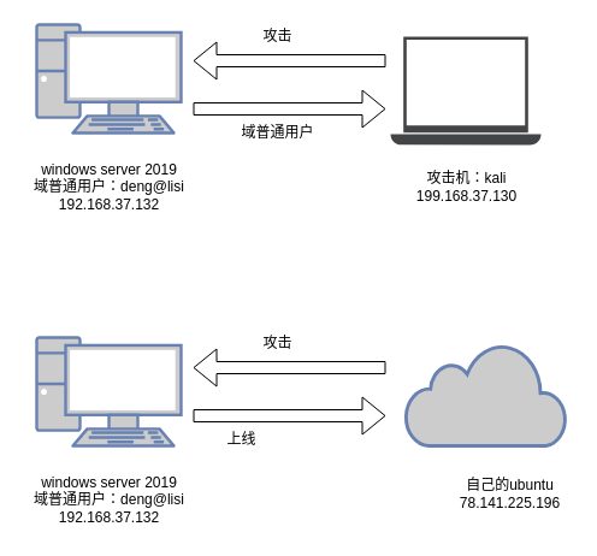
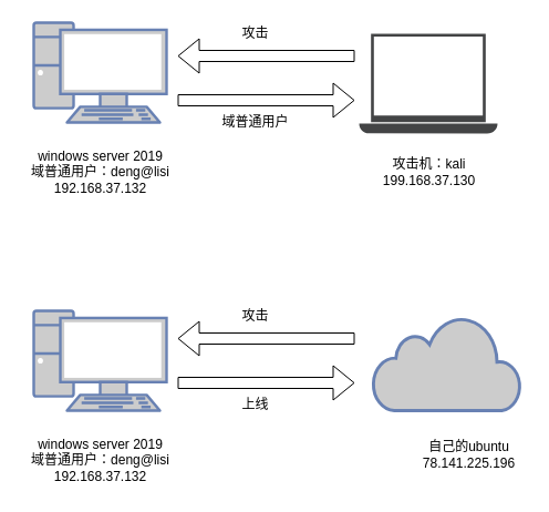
  <mxCell id="0" />
  <mxCell id="1" parent="0" />
  <mxCell id="2" value="" style="fontColor=#0066CC;verticalAlign=top;verticalLabelPosition=bottom;labelPosition=center;align=center;html=1;outlineConnect=0;fillColor=#CCCCCC;strokeColor=#6881B3;gradientColor=none;gradientDirection=north;strokeWidth=2;shape=mxgraph.networks.pc;" vertex="1" parent="1"><mxGeometry x="30" y="20" width="120" height="90" as="geometry" /></mxCell>
  <mxCell id="3" value="" style="pointerEvents=1;shadow=0;dashed=0;html=1;strokeColor=none;fillColor=#434445;aspect=fixed;labelPosition=center;verticalLabelPosition=bottom;verticalAlign=top;align=center;outlineConnect=0;shape=mxgraph.vvd.laptop;" vertex="1" parent="1"><mxGeometry x="324" y="30" width="125" height="90" as="geometry" /></mxCell>
  <mxCell id="4" value="" style="shape=flexArrow;endArrow=classic;html=1;" edge="1" parent="1"><mxGeometry width="50" height="50" relative="1" as="geometry"><mxPoint x="160" y="90" as="sourcePoint" /><mxPoint x="320" y="90" as="targetPoint" /></mxGeometry></mxCell>
  <mxCell id="5" value="" style="shape=flexArrow;endArrow=classic;html=1;" edge="1" parent="1"><mxGeometry width="50" height="50" relative="1" as="geometry"><mxPoint x="320" y="50" as="sourcePoint" /><mxPoint x="160" y="50" as="targetPoint" /></mxGeometry></mxCell>
  <mxCell id="6" value="域普通用户" style="text;html=1;align=center;verticalAlign=middle;resizable=0;points=[];autosize=1;strokeColor=none;" vertex="1" parent="1"><mxGeometry x="185" y="100" width="90" height="20" as="geometry" /></mxCell>
  <mxCell id="7" value="攻击" style="text;html=1;align=center;verticalAlign=middle;resizable=0;points=[];autosize=1;strokeColor=none;" vertex="1" parent="1"><mxGeometry x="210" y="20" width="40" height="20" as="geometry" /></mxCell>
  <mxCell id="8" value="&lt;font style=&quot;vertical-align: inherit&quot;&gt;&lt;font style=&quot;vertical-align: inherit&quot;&gt;windows server 2019&lt;/font&gt;&lt;/font&gt;&lt;br&gt;&lt;font style=&quot;vertical-align: inherit&quot;&gt;&lt;font style=&quot;vertical-align: inherit&quot;&gt;域普通用户：deng@lisi &lt;/font&gt;&lt;/font&gt;&lt;br&gt;&lt;font style=&quot;vertical-align: inherit&quot;&gt;&lt;font style=&quot;vertical-align: inherit&quot;&gt;192.168.37.132&lt;/font&gt;&lt;/font&gt;" style="text;html=1;align=center;verticalAlign=middle;resizable=0;points=[];autosize=1;strokeColor=none;" vertex="1" parent="1"><mxGeometry x="20" y="130" width="140" height="50" as="geometry" /></mxCell>
  <mxCell id="9" value="攻击机：kali&lt;br&gt;199.168.37.130" style="text;html=1;align=center;verticalAlign=middle;resizable=0;points=[];autosize=1;strokeColor=none;" vertex="1" parent="1"><mxGeometry x="336.5" y="140" width="100" height="30" as="geometry" /></mxCell>
  <mxCell id="10" value="" style="fontColor=#0066CC;verticalAlign=top;verticalLabelPosition=bottom;labelPosition=center;align=center;html=1;outlineConnect=0;fillColor=#CCCCCC;strokeColor=#6881B3;gradientColor=none;gradientDirection=north;strokeWidth=2;shape=mxgraph.networks.pc;" vertex="1" parent="1"><mxGeometry x="30" y="280" width="120" height="90" as="geometry" /></mxCell>
  <mxCell id="11" value="&lt;font style=&quot;vertical-align: inherit&quot;&gt;&lt;font style=&quot;vertical-align: inherit&quot;&gt;windows server 2019&lt;/font&gt;&lt;/font&gt;&lt;br&gt;&lt;font style=&quot;vertical-align: inherit&quot;&gt;&lt;font style=&quot;vertical-align: inherit&quot;&gt;域普通用户：deng@lisi &lt;/font&gt;&lt;/font&gt;&lt;br&gt;&lt;font style=&quot;vertical-align: inherit&quot;&gt;&lt;font style=&quot;vertical-align: inherit&quot;&gt;192.168.37.132&lt;/font&gt;&lt;/font&gt;" style="text;html=1;align=center;verticalAlign=middle;resizable=0;points=[];autosize=1;strokeColor=none;" vertex="1" parent="1"><mxGeometry x="20" y="390" width="140" height="50" as="geometry" /></mxCell>
  <mxCell id="12" value="" style="html=1;outlineConnect=0;fillColor=#CCCCCC;strokeColor=#6881B3;gradientColor=none;gradientDirection=north;strokeWidth=2;shape=mxgraph.networks.cloud;fontColor=#ffffff;" vertex="1" parent="1"><mxGeometry x="336.5" y="285" width="133.5" height="85" as="geometry" /></mxCell>
  <mxCell id="13" value="&lt;font style=&quot;vertical-align: inherit&quot;&gt;&lt;font style=&quot;vertical-align: inherit&quot;&gt;自己的ubuntu&lt;br&gt;78.141.225.196&lt;br&gt;&lt;/font&gt;&lt;/font&gt;" style="text;html=1;align=center;verticalAlign=middle;resizable=0;points=[];autosize=1;strokeColor=none;" vertex="1" parent="1"><mxGeometry x="373.25" y="395" width="100" height="30" as="geometry" /></mxCell>
  <mxCell id="14" value="" style="shape=flexArrow;endArrow=classic;html=1;" edge="1" parent="1"><mxGeometry width="50" height="50" relative="1" as="geometry"><mxPoint x="160" y="345" as="sourcePoint" /><mxPoint x="320" y="345" as="targetPoint" /></mxGeometry></mxCell>
  <mxCell id="15" value="" style="shape=flexArrow;endArrow=classic;html=1;" edge="1" parent="1"><mxGeometry width="50" height="50" relative="1" as="geometry"><mxPoint x="320" y="305" as="sourcePoint" /><mxPoint x="160" y="305" as="targetPoint" /></mxGeometry></mxCell>
- <mxCell id="16" value="&lt;font style=&quot;vertical-align: inherit&quot;&gt;&lt;font style=&quot;vertical-align: inherit&quot;&gt;上线&lt;/font&gt;&lt;/font&gt;" style="text;html=1;align=center;verticalAlign=middle;resizable=0;points=[];autosize=1;strokeColor=none;" vertex="1" parent="1"><mxGeometry x="180" y="355" width="40" height="20" as="geometry" /></mxCell>
+ <mxCell id="16" value="&lt;font style=&quot;vertical-align: inherit&quot;&gt;&lt;font style=&quot;vertical-align: inherit&quot;&gt;上线&lt;/font&gt;&lt;/font&gt;" style="text;html=1;align=center;verticalAlign=middle;resizable=0;points=[];autosize=1;strokeColor=none;" vertex="1" parent="1"><mxGeometry x="210" y="355" width="40" height="20" as="geometry" /></mxCell>
  <mxCell id="17" value="攻击" style="text;html=1;align=center;verticalAlign=middle;resizable=0;points=[];autosize=1;strokeColor=none;" vertex="1" parent="1"><mxGeometry x="210" y="275" width="40" height="20" as="geometry" /></mxCell>
